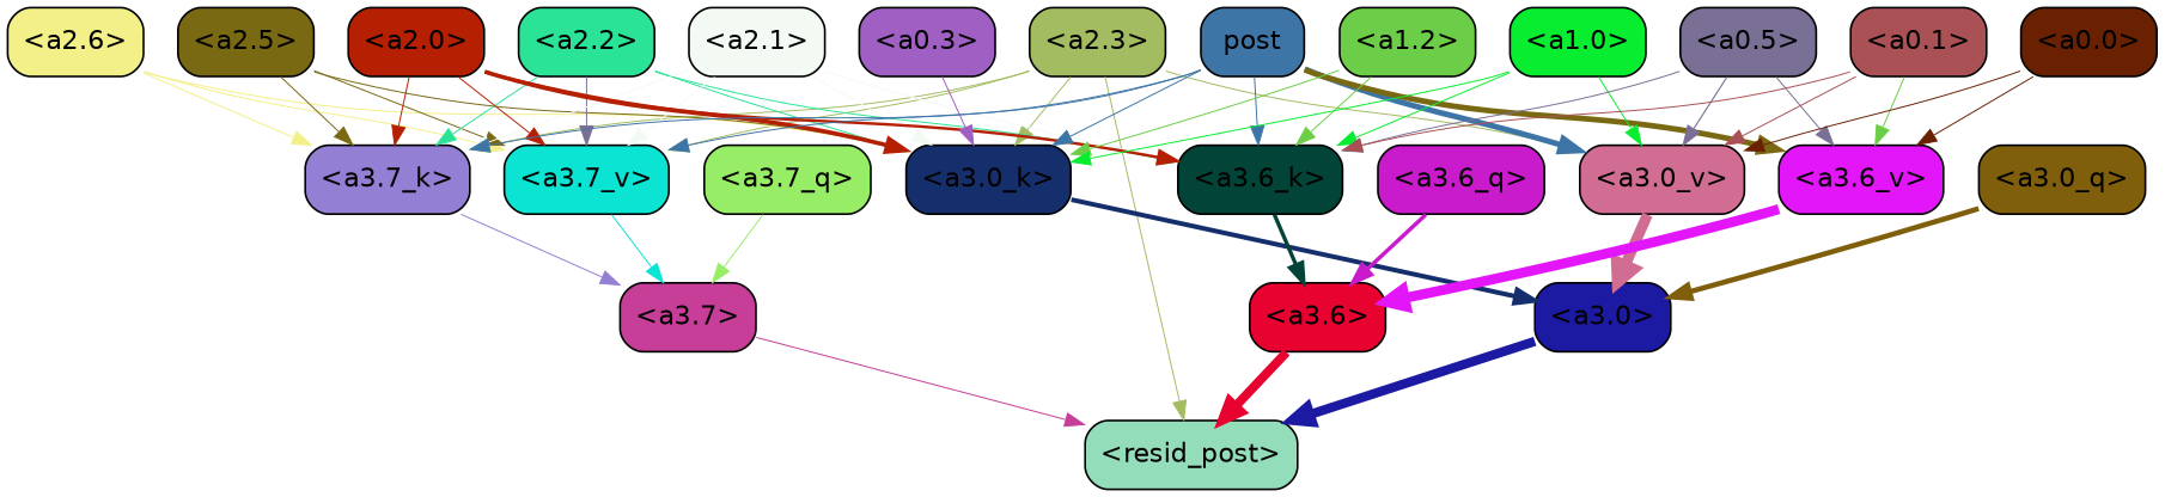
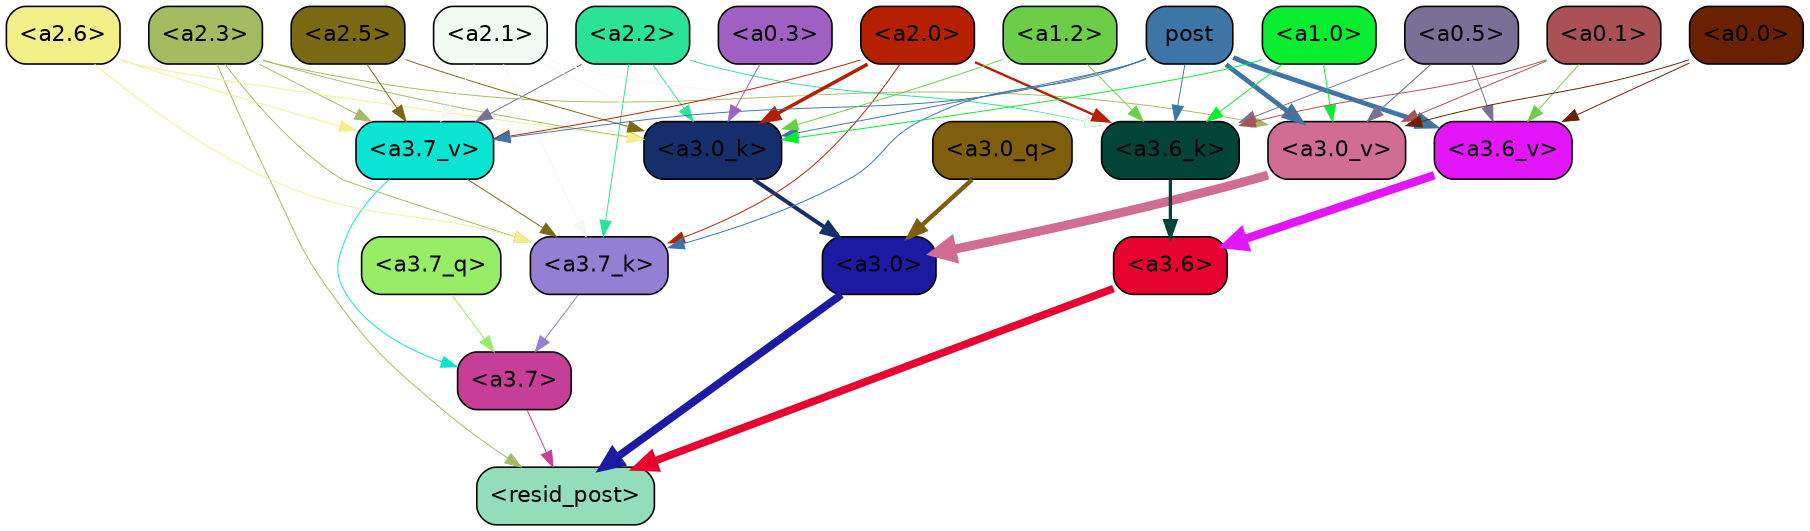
  strict digraph {
    splines=true
    node [color=black fontname=Helvetica shape=box style="filled, rounded"]
    edge [color="#3e75a7" penwidth=0.6]
    "<a3.7>" [fillcolor="#c73e98"]
    "<resid_post>" [fillcolor="#93ddba"]
    "<a3.6>" [fillcolor="#e70230"]
    "<a3.0>" [fillcolor="#1c1aa3"]
    "<a2.3>" [fillcolor="#a3bc62"]
    "<a3.7_k>" [fillcolor="#937fd3"]
    "<a3.0_k>" [fillcolor="#152f6c"]
    "<a3.7_v>" [fillcolor="#0be3d3"]
    "<a3.0_v>" [fillcolor="#d16d93"]
    "<a3.7_q>" [fillcolor="#98ed66"]
-   "<a3.6_q>" [fillcolor="#c91bcc"]
    "<a3.0_q>" [fillcolor="#7f5e0c"]
    "<a3.6_k>" [fillcolor="#024437"]
    "<a3.6_v>" [fillcolor="#e316fa"]
    "<a2.6>" [fillcolor="#f3ef89"]
    "<a2.5>" [fillcolor="#7a6913"]
    "<a2.2>" [fillcolor="#2be397"]
    "<a2.1>" [fillcolor="#f3faf4"]
    "<a2.0>" [fillcolor="#b52003"]
    n20 [fillcolor="#3e75a7" label=post]
    "<a1.2>" [fillcolor="#6cce48"]
    "<a1.0>" [fillcolor="#09ed30"]
    "<a0.5>" [fillcolor="#7a6f94"]
    "<a0.1>" [fillcolor="#aa5155"]
    "<a0.3>" [fillcolor="#a060c3"]
    "<a0.0>" [fillcolor="#692102"]
    "<a3.7>" -> "<resid_post>" [color="#c73e98"]
    "<a3.6>" -> "<resid_post>" [color="#e70230" penwidth=4.751612067222595]
    "<a3.0>" -> "<resid_post>" [color="#1c1aa3" penwidth=4.884142994880676]
    "<a2.3>" -> "<resid_post>" [color="#a3bc62"]
    "<a2.3>" -> "<a3.7_k>" [color="#a3bc62"]
    "<a2.3>" -> "<a3.0_k>" [color="#a3bc62"]
    "<a2.3>" -> "<a3.7_v>" [color="#a3bc62"]
    "<a2.3>" -> "<a3.0_v>" [color="#a3bc62"]
    "<a3.7_k>" -> "<a3.7>" [color="#937fd3"]
    "<a3.0_k>" -> "<a3.0>" [color="#152f6c" penwidth=2.476402521133423]
    "<a3.7_v>" -> "<a3.7>" [color="#0be3d3"]
    "<a3.0_v>" -> "<a3.0>" [color="#d16d93" penwidth=5.652270674705505]
    "<a3.7_q>" -> "<a3.7>" [color="#98ed66"]
-   "<a3.6_q>" -> "<a3.6>" [color="#c91bcc" penwidth=2.091020345687866]
    "<a3.0_q>" -> "<a3.0>" [color="#7f5e0c" penwidth=2.7421876192092896]
    "<a3.6_k>" -> "<a3.6>" [color="#024437" penwidth=2.048597991466522]
    "<a3.6_v>" -> "<a3.6>" [color="#e316fa" penwidth=5.2550448179244995]
    "<a2.6>" -> "<a3.7_k>" [color="#f3ef89"]
    "<a2.6>" -> "<a3.0_k>" [color="#f3ef89"]
    "<a2.6>" -> "<a3.7_v>" [color="#f3ef89"]
-   "<a2.5>" -> "<a3.7_k>" [color="#7a6913"]
+   "<a3.7_v>" -> "<a3.7_k>" [color="#7a6913"]
    "<a2.5>" -> "<a3.0_k>" [color="#7a6913"]
    "<a2.5>" -> "<a3.7_v>" [color="#7a6913"]
    "<a2.2>" -> "<a3.7_k>" [color="#2be397"]
    "<a2.2>" -> "<a3.0_k>" [color="#2be397"]
    "<a2.2>" -> "<a3.7_v>" [color="#7a6f94"]
    "<a2.2>" -> "<a3.6_k>" [color="#2be397"]
    "<a2.1>" -> "<a3.7_k>" [color="#f3faf4"]
    "<a2.1>" -> "<a3.0_k>" [color="#f3faf4"]
    "<a2.1>" -> "<a3.7_v>" [color="#f3faf4"]
    "<a2.1>" -> "<a3.6_k>" [color="#f3faf4"]
    "<a2.0>" -> "<a3.7_k>" [color="#b52003"]
    "<a2.0>" -> "<a3.0_k>" [color="#b52003" penwidth=2.2137351036071777]
    "<a2.0>" -> "<a3.7_v>" [color="#b52003"]
    "<a2.0>" -> "<a3.6_k>" [color="#b52003" penwidth=1.4757367372512817]
    n20 -> "<a3.7_k>"
    n20 -> "<a3.0_k>"
    n20 -> "<a3.7_v>"
    n20 -> "<a3.0_v>" [penwidth=2.972973108291626]
    n20 -> "<a3.6_k>"
-   n20 -> "<a3.6_v>" [color="#7a6913" penwidth=2.9582033157348633]
+   n20 -> "<a3.6_v>" [penwidth=2.9582033157348633]
    "<a1.2>" -> "<a3.0_k>" [color="#6cce48"]
    "<a1.2>" -> "<a3.6_k>" [color="#6cce48"]
    "<a1.0>" -> "<a3.0_k>" [color="#09ed30"]
    "<a1.0>" -> "<a3.0_v>" [color="#09ed30"]
    "<a1.0>" -> "<a3.6_k>" [color="#09ed30"]
    "<a0.5>" -> "<a3.0_v>" [color="#7a6f94" penwidth=0.6790935099124908]
    "<a0.5>" -> "<a3.6_k>" [color="#7a6f94"]
    "<a0.5>" -> "<a3.6_v>" [color="#7a6f94"]
    "<a0.1>" -> "<a3.0_v>" [color="#aa5155"]
    "<a0.1>" -> "<a3.6_k>" [color="#aa5155"]
    "<a0.1>" -> "<a3.6_v>" [color="#6cce48"]
    "<a0.3>" -> "<a3.0_k>" [color="#a060c3"]
    "<a0.0>" -> "<a3.0_v>" [color="#692102"]
    "<a0.0>" -> "<a3.6_v>" [color="#692102"]
  }
